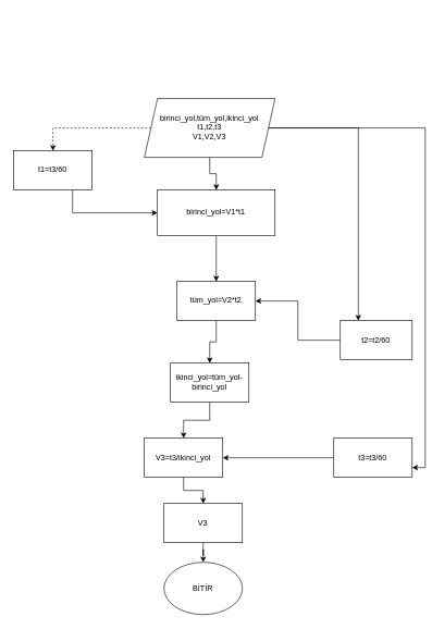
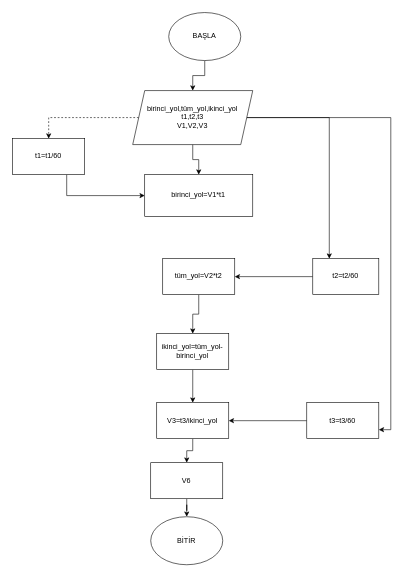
  <mxCell id="0" />
  <mxCell id="1" parent="0" />
+ <mxCell id="2" value="" style="edgeStyle=orthogonalEdgeStyle;rounded=0;orthogonalLoop=1;jettySize=auto;html=1;" edge="1" parent="1" source="3" target="8"><mxGeometry relative="1" as="geometry" /></mxCell>
+ <mxCell id="3" value="BAŞLA" style="ellipse;whiteSpace=wrap;html=1;" vertex="1" parent="1"><mxGeometry x="280.4" y="20.4" width="120" height="80" as="geometry" /></mxCell>
  <mxCell id="4" style="edgeStyle=orthogonalEdgeStyle;rounded=0;orthogonalLoop=1;jettySize=auto;html=1;exitX=0;exitY=0.5;exitDx=0;exitDy=0;entryX=0.5;entryY=0;entryDx=0;entryDy=0;dashed=1;" edge="1" parent="1" source="8" target="12"><mxGeometry relative="1" as="geometry" /></mxCell>
  <mxCell id="5" value="" style="edgeStyle=orthogonalEdgeStyle;rounded=0;orthogonalLoop=1;jettySize=auto;html=1;" edge="1" parent="1" source="8" target="10"><mxGeometry relative="1" as="geometry" /></mxCell>
  <mxCell id="6" style="edgeStyle=orthogonalEdgeStyle;rounded=0;orthogonalLoop=1;jettySize=auto;html=1;entryX=0.25;entryY=0;entryDx=0;entryDy=0;" edge="1" parent="1" source="8" target="16"><mxGeometry relative="1" as="geometry" /></mxCell>
  <mxCell id="7" style="edgeStyle=orthogonalEdgeStyle;rounded=0;orthogonalLoop=1;jettySize=auto;html=1;entryX=1;entryY=0.75;entryDx=0;entryDy=0;" edge="1" parent="1" source="8" target="25"><mxGeometry relative="1" as="geometry" /></mxCell>
  <mxCell id="8" value="birinci_yol,tüm_yol,ikinci_yol&lt;br&gt;t1,t2,t3&lt;br&gt;V1,V2,V3" style="shape=parallelogram;perimeter=parallelogramPerimeter;whiteSpace=wrap;html=1;fixedSize=1;" vertex="1" parent="1"><mxGeometry x="220.4" y="150.4" width="200" height="90" as="geometry" /></mxCell>
- <mxCell id="9" value="" style="edgeStyle=orthogonalEdgeStyle;rounded=0;orthogonalLoop=1;jettySize=auto;html=1;" edge="1" parent="1" source="10" target="14"><mxGeometry relative="1" as="geometry" /></mxCell>
  <mxCell id="10" value="birinci_yol=V1*t1" style="rounded=0;whiteSpace=wrap;html=1;" vertex="1" parent="1"><mxGeometry x="240.4" y="290.4" width="180" height="70" as="geometry" /></mxCell>
  <mxCell id="11" style="edgeStyle=orthogonalEdgeStyle;rounded=0;orthogonalLoop=1;jettySize=auto;html=1;exitX=0.75;exitY=1;exitDx=0;exitDy=0;" edge="1" parent="1" source="12" target="10"><mxGeometry relative="1" as="geometry" /></mxCell>
- <mxCell id="12" value="t1=t3/60" style="rounded=0;whiteSpace=wrap;html=1;" vertex="1" parent="1"><mxGeometry x="20.4" y="230.4" width="120" height="60" as="geometry" /></mxCell>
+ <mxCell id="12" value="t1=t1/60" style="rounded=0;whiteSpace=wrap;html=1;" vertex="1" parent="1"><mxGeometry x="20.4" y="230.4" width="120" height="60" as="geometry" /></mxCell>
  <mxCell id="13" value="" style="edgeStyle=orthogonalEdgeStyle;rounded=0;orthogonalLoop=1;jettySize=auto;html=1;" edge="1" parent="1" source="14" target="18"><mxGeometry relative="1" as="geometry" /></mxCell>
  <mxCell id="14" value="tüm_yol=V2*t2" style="rounded=0;whiteSpace=wrap;html=1;" vertex="1" parent="1"><mxGeometry x="270.4" y="430.4" width="120" height="60" as="geometry" /></mxCell>
  <mxCell id="15" style="edgeStyle=orthogonalEdgeStyle;rounded=0;orthogonalLoop=1;jettySize=auto;html=1;" edge="1" parent="1" source="16" target="14"><mxGeometry relative="1" as="geometry" /></mxCell>
- <mxCell id="16" value="t2=t2/60" style="rounded=0;whiteSpace=wrap;html=1;" vertex="1" parent="1"><mxGeometry x="520.4" y="490.4" width="110" height="60" as="geometry" /></mxCell>
+ <mxCell id="16" value="t2=t2/60" style="rounded=0;whiteSpace=wrap;html=1;" vertex="1" parent="1"><mxGeometry x="520.4" y="430.4" width="110" height="60" as="geometry" /></mxCell>
  <mxCell id="17" value="" style="edgeStyle=orthogonalEdgeStyle;rounded=0;orthogonalLoop=1;jettySize=auto;html=1;" edge="1" parent="1" source="18" target="20"><mxGeometry relative="1" as="geometry" /></mxCell>
  <mxCell id="18" value="ikinci_yol=tüm_yol-birinci_yol" style="rounded=0;whiteSpace=wrap;html=1;" vertex="1" parent="1"><mxGeometry x="260.4" y="555.4" width="120" height="60" as="geometry" /></mxCell>
  <mxCell id="19" value="" style="edgeStyle=orthogonalEdgeStyle;rounded=0;orthogonalLoop=1;jettySize=auto;html=1;" edge="1" parent="1" source="20" target="22"><mxGeometry relative="1" as="geometry" /></mxCell>
- <mxCell id="20" value="V3=t3/ikinci_yol" style="rounded=0;whiteSpace=wrap;html=1;" vertex="1" parent="1"><mxGeometry x="220.4" y="670.4" width="120" height="60" as="geometry" /></mxCell>
+ <mxCell id="20" value="V3=t3/ikinci_yol" style="rounded=0;whiteSpace=wrap;html=1;" vertex="1" parent="1"><mxGeometry x="260.4" y="670.4" width="120" height="60" as="geometry" /></mxCell>
  <mxCell id="21" value="" style="edgeStyle=orthogonalEdgeStyle;rounded=0;orthogonalLoop=1;jettySize=auto;html=1;" edge="1" parent="1" source="22" target="23"><mxGeometry relative="1" as="geometry" /></mxCell>
- <mxCell id="22" value="V3" style="rounded=0;whiteSpace=wrap;html=1;" vertex="1" parent="1"><mxGeometry x="250.4" y="770.4" width="120" height="60" as="geometry" /></mxCell>
+ <mxCell id="22" value="V6" style="rounded=0;whiteSpace=wrap;html=1;" vertex="1" parent="1"><mxGeometry x="250.4" y="770.4" width="120" height="60" as="geometry" /></mxCell>
  <mxCell id="23" value="BİTİR" style="ellipse;whiteSpace=wrap;html=1;" vertex="1" parent="1"><mxGeometry x="250.4" y="860.4" width="120" height="80" as="geometry" /></mxCell>
  <mxCell id="24" style="edgeStyle=orthogonalEdgeStyle;rounded=0;orthogonalLoop=1;jettySize=auto;html=1;" edge="1" parent="1" source="25" target="20"><mxGeometry relative="1" as="geometry" /></mxCell>
  <mxCell id="25" value="t3=t3/60" style="rounded=0;whiteSpace=wrap;html=1;" vertex="1" parent="1"><mxGeometry x="510.4" y="670.4" width="120" height="60" as="geometry" /></mxCell>
